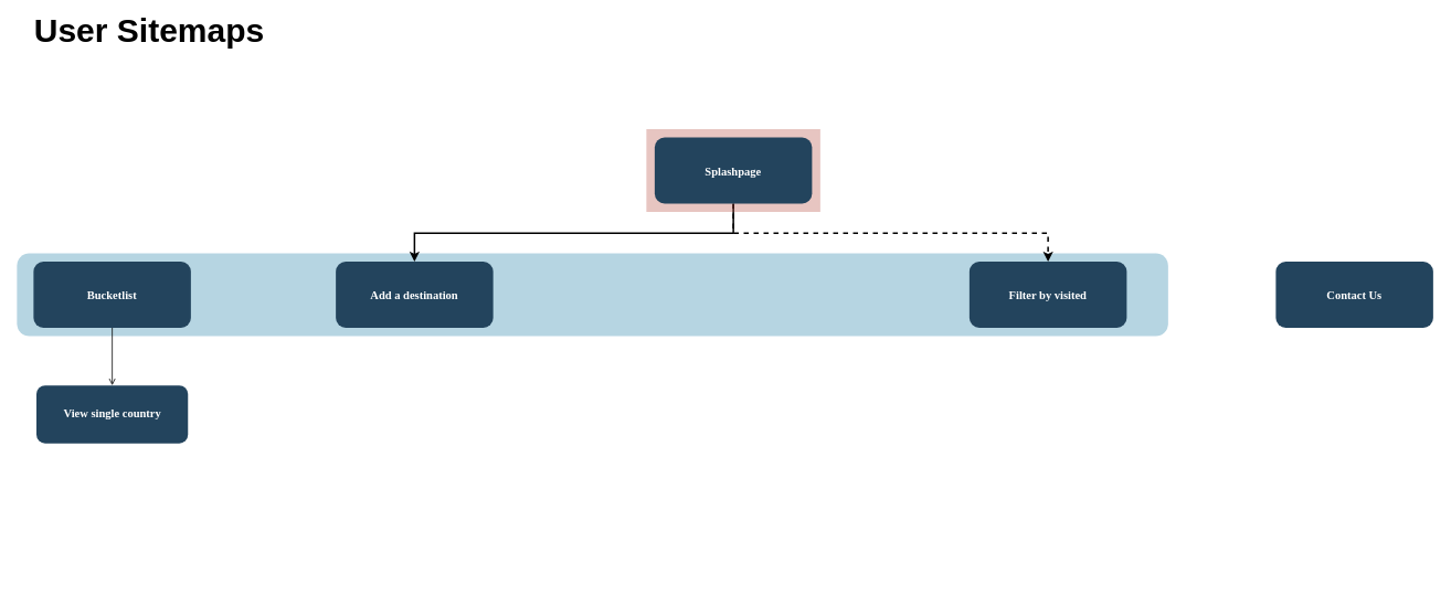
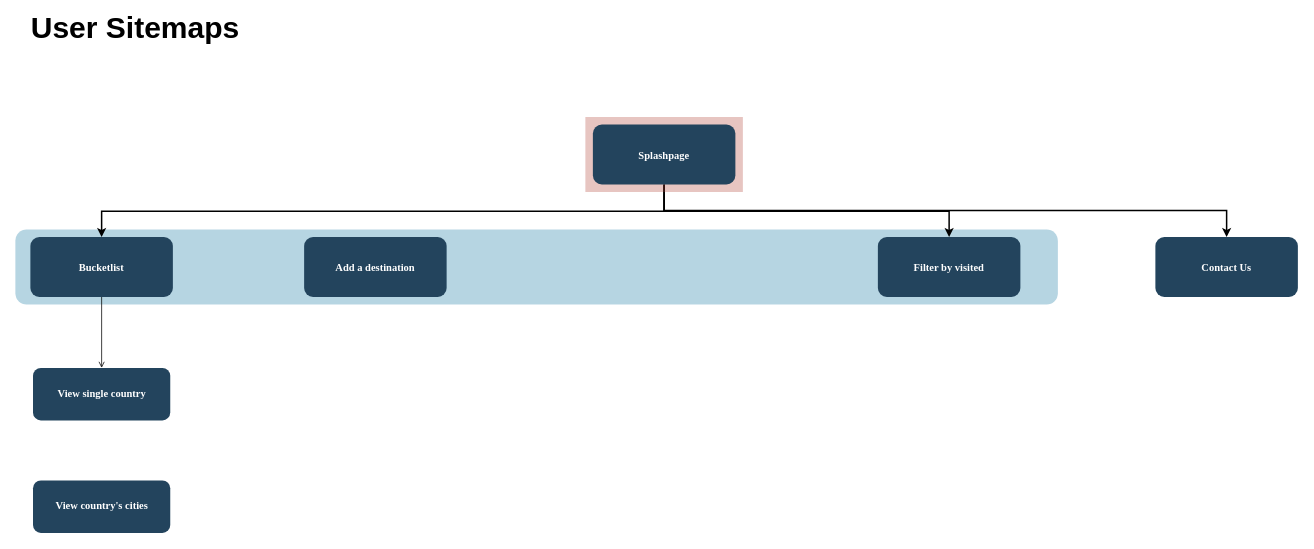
  <mxCell id="0" />
  <mxCell id="1" parent="0" />
  <mxCell id="2" value="" style="fillColor=#10739E;strokeColor=none;opacity=30;rounded=1;" parent="1" vertex="1"><mxGeometry x="20" y="305.5" width="1390" height="100" as="geometry" /></mxCell>
+ <mxCell id="3" style="edgeStyle=orthogonalEdgeStyle;rounded=0;orthogonalLoop=1;jettySize=auto;html=1;entryX=0.5;entryY=0;entryDx=0;entryDy=0;strokeWidth=2;" parent="1" source="14" target="11" edge="1"><mxGeometry relative="1" as="geometry"><Array as="points"><mxPoint x="885" y="280" /><mxPoint x="1635" y="280" /></Array></mxGeometry></mxCell>
  <mxCell id="4" value="Filter by visited" style="rounded=1;fillColor=#23445D;gradientColor=none;strokeColor=none;fontColor=#FFFFFF;fontStyle=1;fontFamily=Tahoma;fontSize=14" parent="1" vertex="1"><mxGeometry x="1170" y="315.5" width="190" height="80" as="geometry" /></mxCell>
- <mxCell id="5" value="" style="edgeStyle=elbowEdgeStyle;elbow=vertical;strokeWidth=2;rounded=0;dashed=1;" parent="1" source="14" target="4" edge="1"><mxGeometry x="190" y="215.5" width="100" height="100" as="geometry"><mxPoint x="180" y="295.5" as="sourcePoint" /><mxPoint x="280" y="195.5" as="targetPoint" /></mxGeometry></mxCell>
+ <mxCell id="5" value="" style="edgeStyle=elbowEdgeStyle;elbow=vertical;strokeWidth=2;rounded=0" parent="1" source="14" target="4" edge="1"><mxGeometry x="190" y="215.5" width="100" height="100" as="geometry"><mxPoint x="180" y="295.5" as="sourcePoint" /><mxPoint x="280" y="195.5" as="targetPoint" /></mxGeometry></mxCell>
  <mxCell id="6" value="Add a destination" style="rounded=1;fillColor=#23445D;gradientColor=none;strokeColor=none;fontColor=#FFFFFF;fontStyle=1;fontFamily=Tahoma;fontSize=14" parent="1" vertex="1"><mxGeometry x="405" y="315.5" width="190" height="80" as="geometry" /></mxCell>
  <mxCell id="7" value="" style="edgeStyle=orthogonalEdgeStyle;rounded=0;orthogonalLoop=1;jettySize=auto;html=1;endArrow=open;" parent="1" source="8" target="15" edge="1"><mxGeometry relative="1" as="geometry" /></mxCell>
  <mxCell id="8" value="Bucketlist" style="rounded=1;fillColor=#23445D;gradientColor=none;strokeColor=none;fontColor=#FFFFFF;fontStyle=1;fontFamily=Tahoma;fontSize=14" parent="1" vertex="1"><mxGeometry x="40" y="315.5" width="190" height="80" as="geometry" /></mxCell>
- <mxCell id="9" value="" style="edgeStyle=elbowEdgeStyle;elbow=vertical;strokeWidth=2;rounded=0" parent="1" source="14" target="6" edge="1"><mxGeometry x="200" y="225.5" width="100" height="100" as="geometry"><mxPoint x="705" y="255.5" as="sourcePoint" /><mxPoint x="1310" y="325.5" as="targetPoint" /></mxGeometry></mxCell>
+ <mxCell id="10" value="" style="edgeStyle=elbowEdgeStyle;elbow=vertical;strokeWidth=2;rounded=0" parent="1" source="14" target="8" edge="1"><mxGeometry x="-170" y="135.5" width="100" height="100" as="geometry"><mxPoint x="-180" y="215.5" as="sourcePoint" /><mxPoint x="-80" y="115.5" as="targetPoint" /></mxGeometry></mxCell>
  <mxCell id="11" value="Contact Us" style="rounded=1;fillColor=#23445D;gradientColor=none;strokeColor=none;fontColor=#FFFFFF;fontStyle=1;fontFamily=Tahoma;fontSize=14" parent="1" vertex="1"><mxGeometry x="1540" y="315.5" width="190" height="80" as="geometry" /></mxCell>
  <mxCell id="12" value="" style="group;rounded=1;" parent="1" vertex="1" connectable="0"><mxGeometry x="780" y="155.5" width="210" height="100.0" as="geometry" /></mxCell>
  <mxCell id="13" value="" style="fillColor=#AE4132;strokeColor=none;opacity=30;" parent="12" vertex="1"><mxGeometry width="210" height="100.0" as="geometry" /></mxCell>
  <mxCell id="14" value="Splashpage" style="rounded=1;fillColor=#23445D;gradientColor=none;strokeColor=none;fontColor=#FFFFFF;fontStyle=1;fontFamily=Tahoma;fontSize=14" parent="12" vertex="1"><mxGeometry x="10" y="10.0" width="190" height="80" as="geometry" /></mxCell>
- <mxCell id="15" value="View single country" style="whiteSpace=wrap;html=1;fontSize=14;fontFamily=Tahoma;fillColor=#23445D;strokeColor=none;fontColor=#FFFFFF;rounded=1;gradientColor=none;fontStyle=1;" parent="1" vertex="1"><mxGeometry x="43.5" y="465" width="183" height="70" as="geometry" /></mxCell>
+ <mxCell id="15" value="View single country" style="whiteSpace=wrap;html=1;fontSize=14;fontFamily=Tahoma;fillColor=#23445D;strokeColor=none;fontColor=#FFFFFF;rounded=1;gradientColor=none;fontStyle=1;" parent="1" vertex="1"><mxGeometry x="43.5" y="490" width="183" height="70" as="geometry" /></mxCell>
+ <mxCell id="16" value="View country's cities" style="whiteSpace=wrap;html=1;fontSize=14;fontFamily=Tahoma;fillColor=#23445D;strokeColor=none;fontColor=#FFFFFF;rounded=1;gradientColor=none;fontStyle=1;" parent="1" vertex="1"><mxGeometry x="43.5" y="640" width="183" height="70" as="geometry" /></mxCell>
  <mxCell id="17" value="&lt;b style=&quot;font-size: 40px;&quot;&gt;User Sitemaps&lt;/b&gt;" style="text;strokeColor=none;align=center;fillColor=none;html=1;verticalAlign=middle;whiteSpace=wrap;rounded=0;fontSize=40;" parent="1" vertex="1"><mxGeometry x="30" y="20" width="300" height="30" as="geometry" /></mxCell>
